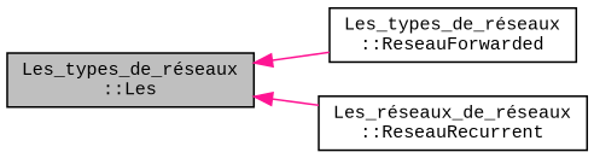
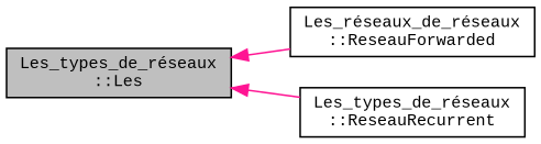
  digraph {
    fontname="Liberation Mono"
    rankdir=LR
    node [color=black fillcolor=white fontname="Liberation Mono" fontsize=10 shape=record style=filled]
    edge [color=deeppink dir=back fontname="Liberation Mono" fontsize=10 labelfontname=Helvetica labelfontsize=10 style=solid]
    n1 [fillcolor=grey75 fontcolor=black height=0.2 label="Les_types_de_réseaux\l::Les" width=0.4]
-   n2 [height=0.2 label="Les_types_de_réseaux\l::ReseauForwarded" width=0.4]
-   n3 [height=0.2 label="Les_réseaux_de_réseaux\l::ReseauRecurrent" width=0.4]
+   n2 [height=0.2 label="Les_réseaux_de_réseaux\l::ReseauForwarded" width=0.4]
+   n3 [height=0.2 label="Les_types_de_réseaux\l::ReseauRecurrent" width=0.4]
    n1 -> n2
    n1 -> n3
  }
